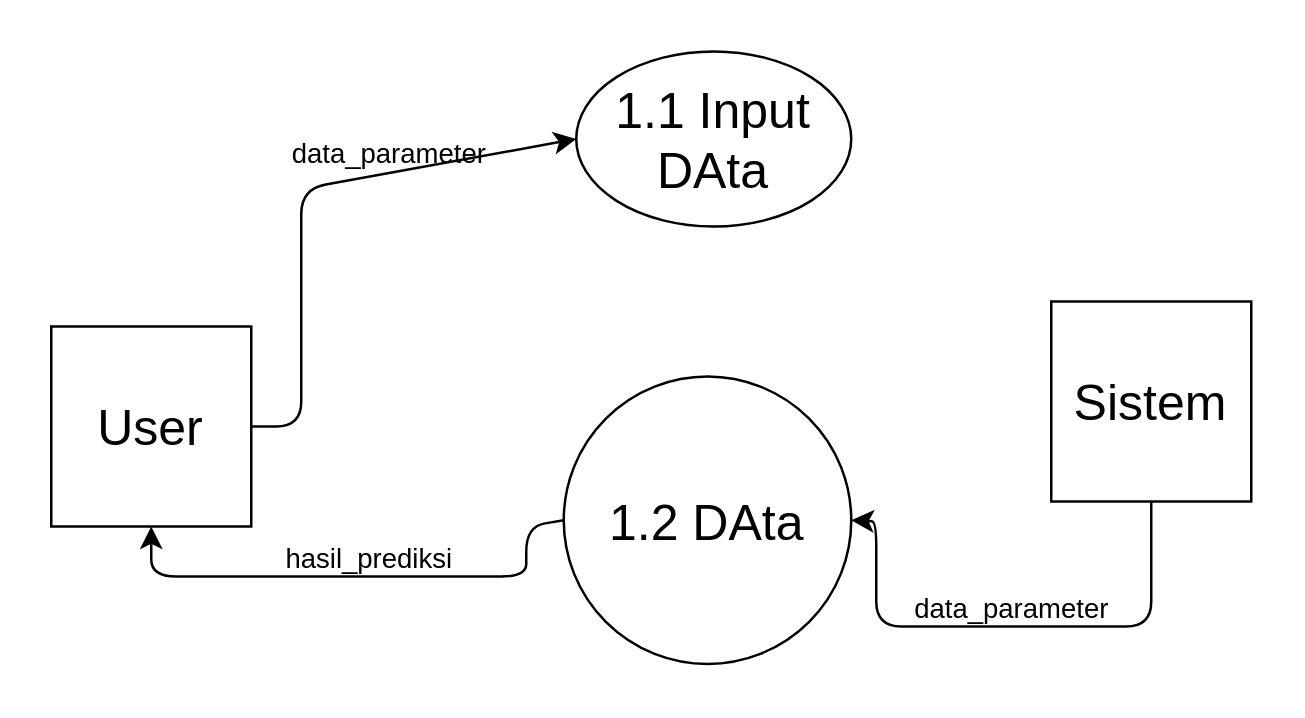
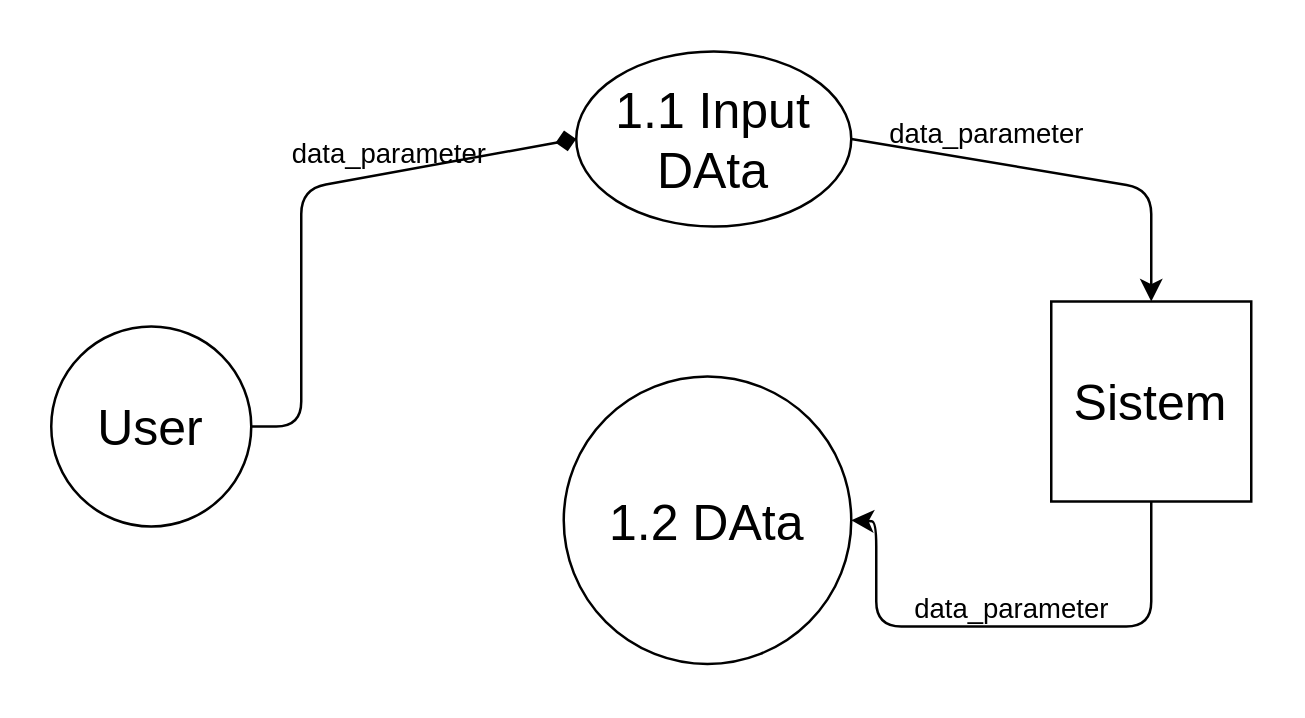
  <mxCell id="0" />
  <mxCell id="1" parent="0" />
  <mxCell id="2" value="&lt;font style=&quot;font-size: 20px&quot;&gt;1.1 Input DAta&lt;/font&gt;" style="ellipse;whiteSpace=wrap;html=1;aspect=fixed;" vertex="1" parent="1"><mxGeometry x="230" y="20" width="110" height="70" as="geometry" /></mxCell>
  <mxCell id="3" value="&lt;font style=&quot;font-size: 20px&quot;&gt;1.2 DAta&lt;/font&gt;" style="ellipse;whiteSpace=wrap;html=1;aspect=fixed;" vertex="1" parent="1"><mxGeometry x="225" y="150" width="115" height="115" as="geometry" /></mxCell>
- <mxCell id="4" value="&lt;font style=&quot;font-size: 20px&quot;&gt;User&lt;/font&gt;" style="whiteSpace=wrap;html=1;aspect=fixed;" vertex="1" parent="1"><mxGeometry x="20" y="130" width="80" height="80" as="geometry" /></mxCell>
+ <mxCell id="4" value="&lt;font style=&quot;font-size: 20px&quot;&gt;User&lt;/font&gt;" style="ellipse;whiteSpace=wrap;html=1;aspect=fixed;" vertex="1" parent="1"><mxGeometry x="20" y="130" width="80" height="80" as="geometry" /></mxCell>
  <mxCell id="5" value="&lt;font style=&quot;font-size: 20px&quot;&gt;Sistem&lt;/font&gt;" style="whiteSpace=wrap;html=1;aspect=fixed;" vertex="1" parent="1"><mxGeometry x="420" y="120" width="80" height="80" as="geometry" /></mxCell>
- <mxCell id="6" value="" style="endArrow=classic;html=1;exitX=1;exitY=0.5;exitDx=0;exitDy=0;entryX=0;entryY=0.5;entryDx=0;entryDy=0;" edge="1" parent="1" source="4" target="2"><mxGeometry width="50" height="50" relative="1" as="geometry"><mxPoint x="280" y="160" as="sourcePoint" /><mxPoint x="330" y="110" as="targetPoint" /><Array as="points"><mxPoint x="120" y="170" /><mxPoint x="120" y="75" /></Array></mxGeometry></mxCell>
+ <mxCell id="6" value="" style="endArrow=diamond;html=1;exitX=1;exitY=0.5;exitDx=0;exitDy=0;entryX=0;entryY=0.5;entryDx=0;entryDy=0;" edge="1" parent="1" source="4" target="2"><mxGeometry width="50" height="50" relative="1" as="geometry"><mxPoint x="280" y="160" as="sourcePoint" /><mxPoint x="330" y="110" as="targetPoint" /><Array as="points"><mxPoint x="120" y="170" /><mxPoint x="120" y="75" /></Array></mxGeometry></mxCell>
  <mxCell id="7" value="data_parameter" style="edgeLabel;html=1;align=center;verticalAlign=bottom;resizable=0;points=[];labelBackgroundColor=none;" vertex="1" connectable="0" parent="6"><mxGeometry x="0.319" relative="1" as="geometry"><mxPoint as="offset" /></mxGeometry></mxCell>
- <mxCell id="10" value="" style="endArrow=classic;html=1;exitX=0;exitY=0.5;exitDx=0;exitDy=0;entryX=0.5;entryY=1;entryDx=0;entryDy=0;" edge="1" parent="1" source="3" target="4"><mxGeometry width="50" height="50" relative="1" as="geometry"><mxPoint x="260" y="210" as="sourcePoint" /><mxPoint x="310" y="160" as="targetPoint" /><Array as="points"><mxPoint x="210" y="210" /><mxPoint x="210" y="230" /><mxPoint x="60" y="230" /></Array></mxGeometry></mxCell>
- <mxCell id="11" value="hasil_prediksi" style="edgeLabel;html=1;align=center;verticalAlign=bottom;resizable=0;points=[];labelBackgroundColor=none;" vertex="1" connectable="0" parent="10"><mxGeometry x="0.254" y="1" relative="1" as="geometry"><mxPoint x="30" as="offset" /></mxGeometry></mxCell>
+ <mxCell id="8" value="" style="endArrow=classic;html=1;exitX=1;exitY=0.5;exitDx=0;exitDy=0;entryX=0.5;entryY=0;entryDx=0;entryDy=0;" edge="1" parent="1" source="2" target="5"><mxGeometry width="50" height="50" relative="1" as="geometry"><mxPoint x="320" y="100" as="sourcePoint" /><mxPoint x="370" y="50" as="targetPoint" /><Array as="points"><mxPoint x="460" y="75" /></Array></mxGeometry></mxCell>
+ <mxCell id="9" value="data_parameter" style="edgeLabel;html=1;align=center;verticalAlign=bottom;resizable=0;points=[];labelBackgroundColor=none;" vertex="1" connectable="0" parent="8"><mxGeometry x="-0.569" y="2" relative="1" as="geometry"><mxPoint x="18" y="2" as="offset" /></mxGeometry></mxCell>
  <mxCell id="12" value="" style="endArrow=classic;html=1;entryX=1;entryY=0.5;entryDx=0;entryDy=0;" edge="1" parent="1" target="3"><mxGeometry width="50" height="50" relative="1" as="geometry"><mxPoint x="460" y="200" as="sourcePoint" /><mxPoint x="220" y="170" as="targetPoint" /><Array as="points"><mxPoint x="460" y="250" /><mxPoint x="350" y="250" /><mxPoint x="350" y="208" /></Array></mxGeometry></mxCell>
  <mxCell id="13" value="data_parameter" style="edgeLabel;html=1;align=center;verticalAlign=bottom;resizable=0;points=[];labelBackgroundColor=none;" vertex="1" connectable="0" parent="12"><mxGeometry x="0.276" y="1" relative="1" as="geometry"><mxPoint x="28" as="offset" /></mxGeometry></mxCell>
